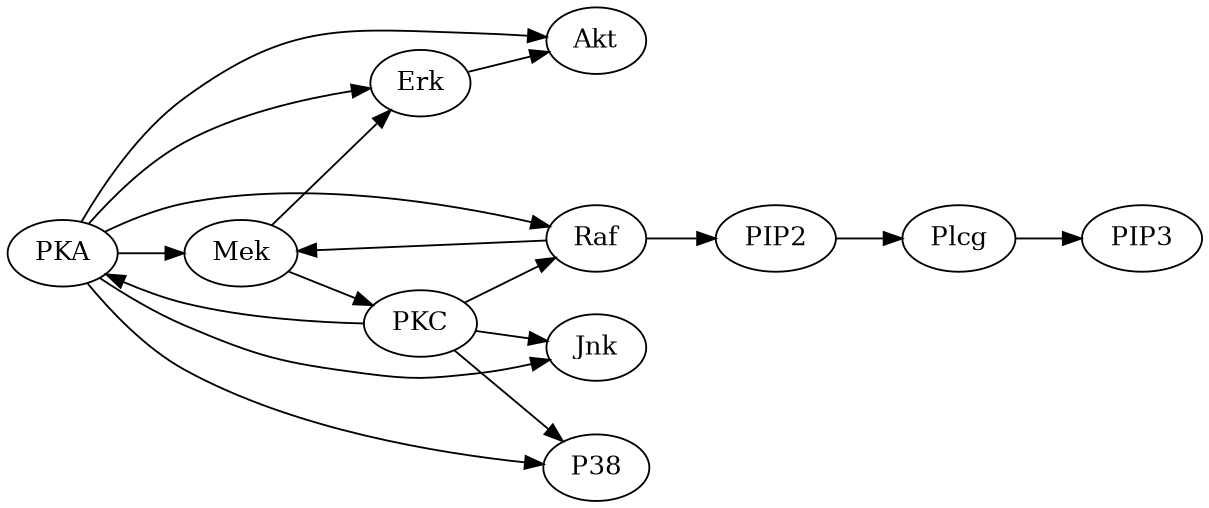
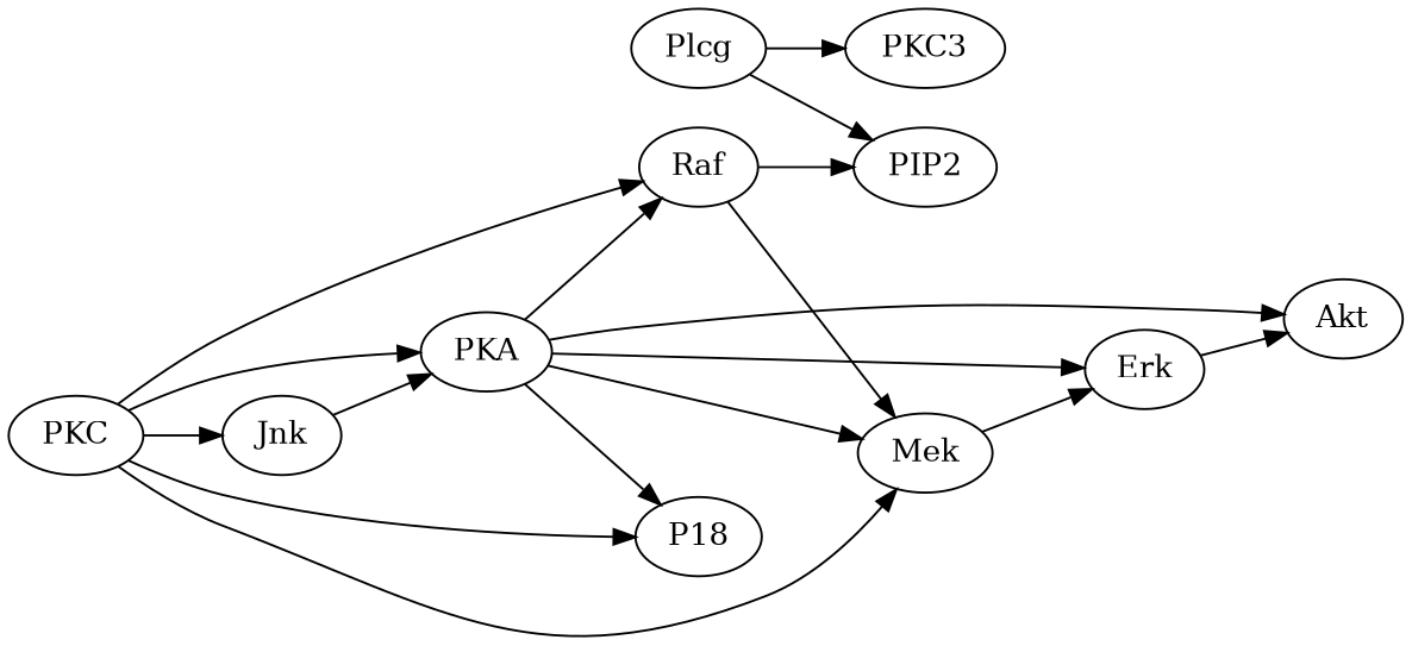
  digraph {
    rankdir=LR
    Erk
    Akt
    Mek
    PKA
    Jnk
-   P38
+   P38 [label=P18]
    Raf
    PIP2
    PKC
    Plcg
-   PIP3
+   PIP3 [label=PKC3]
    Erk -> Akt
    Mek -> Erk
    PKA -> Erk
    PKA -> Akt
    PKA -> Mek
-   PKA -> Jnk
+   Jnk -> PKA
    PKA -> P38
    PKA -> Raf
    Raf -> Mek
    Raf -> PIP2
-   Mek -> PKC
+   PKC -> Mek
    PKC -> PKA
    PKC -> Jnk
    PKC -> P38
    PKC -> Raf
-   PIP2 -> Plcg
+   Plcg -> PIP2
    Plcg -> PIP3
  }
